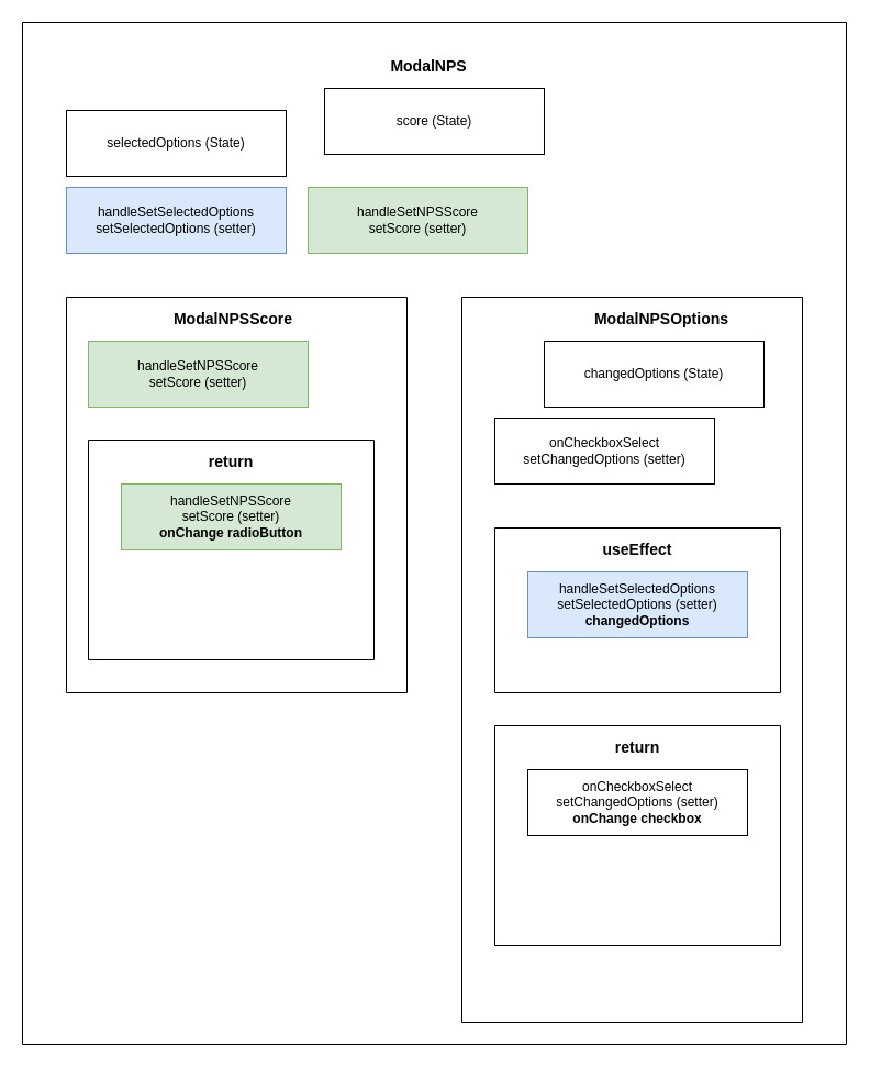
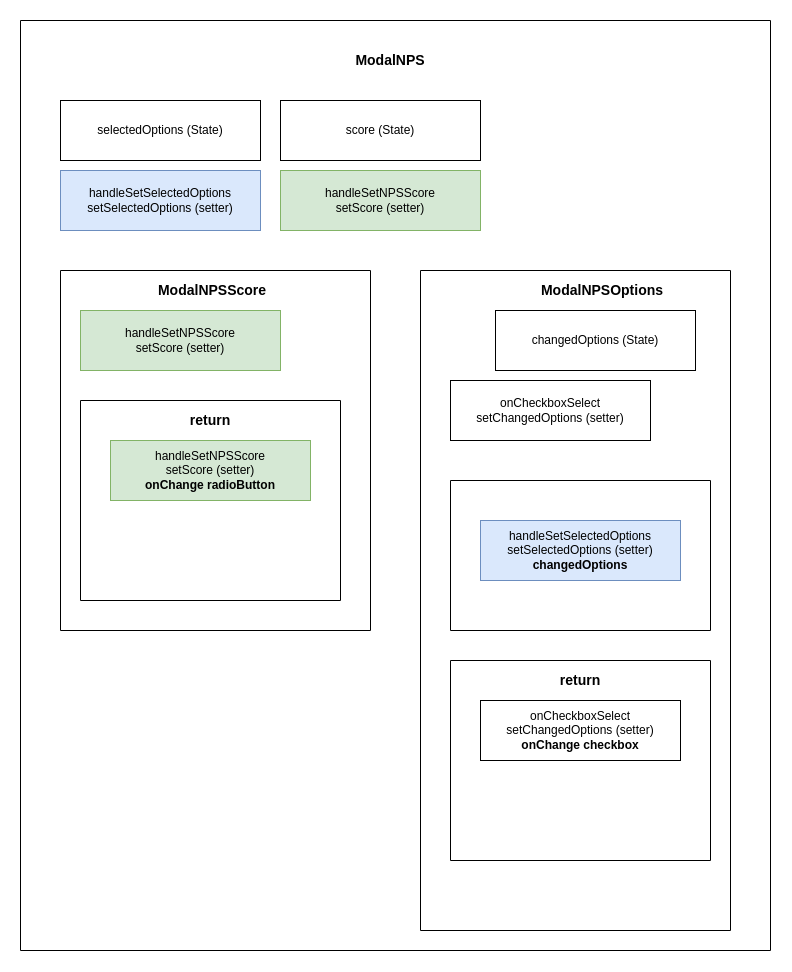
  <mxCell id="0" />
  <mxCell id="1" parent="0" />
  <mxCell id="2" value="" style="swimlane;startSize=0;" vertex="1" parent="1"><mxGeometry x="20" y="20" width="750" height="930" as="geometry" /></mxCell>
  <mxCell id="3" value="selectedOptions (State)" style="rounded=0;whiteSpace=wrap;html=1;" vertex="1" parent="2"><mxGeometry x="40" y="80" width="200" height="60" as="geometry" /></mxCell>
  <mxCell id="4" value="" style="swimlane;startSize=0;" vertex="1" parent="2"><mxGeometry x="40" y="250" width="310" height="360" as="geometry" /></mxCell>
  <mxCell id="5" value="ModalNPSScore" style="text;html=1;strokeColor=none;fillColor=none;align=center;verticalAlign=middle;whiteSpace=wrap;rounded=0;fontStyle=1;fontSize=14;" vertex="1" parent="4"><mxGeometry x="104" y="10" width="96" height="20" as="geometry" /></mxCell>
  <mxCell id="6" value="handleSetNPSScore&lt;br&gt;setScore (setter)" style="rounded=0;whiteSpace=wrap;html=1;fillColor=#d5e8d4;strokeColor=#82b366;" vertex="1" parent="4"><mxGeometry x="20" y="40" width="200" height="60" as="geometry" /></mxCell>
  <mxCell id="7" value="" style="swimlane;startSize=0;fontSize=14;" vertex="1" parent="4"><mxGeometry x="20" y="130" width="260" height="200" as="geometry" /></mxCell>
  <mxCell id="8" value="return" style="text;html=1;strokeColor=none;fillColor=none;align=center;verticalAlign=middle;whiteSpace=wrap;rounded=0;fontStyle=1;fontSize=14;" vertex="1" parent="7"><mxGeometry x="52" y="10" width="156" height="20" as="geometry" /></mxCell>
  <mxCell id="9" value="handleSetNPSScore&lt;br&gt;setScore (setter)&lt;br&gt;&lt;b&gt;onChange radioButton&lt;/b&gt;" style="rounded=0;whiteSpace=wrap;html=1;fillColor=#d5e8d4;strokeColor=#82b366;" vertex="1" parent="7"><mxGeometry x="30" y="40" width="200" height="60" as="geometry" /></mxCell>
  <mxCell id="10" value="handleSetSelectedOptions&lt;br&gt;setSelectedOptions (setter)" style="rounded=0;whiteSpace=wrap;html=1;fillColor=#dae8fc;strokeColor=#6c8ebf;" vertex="1" parent="2"><mxGeometry x="40" y="150" width="200" height="60" as="geometry" /></mxCell>
- <mxCell id="11" value="score (State)" style="rounded=0;whiteSpace=wrap;html=1;" vertex="1" parent="2"><mxGeometry x="275" y="60" width="200" height="60" as="geometry" /></mxCell>
+ <mxCell id="11" value="score (State)" style="rounded=0;whiteSpace=wrap;html=1;" vertex="1" parent="2"><mxGeometry x="260" y="80" width="200" height="60" as="geometry" /></mxCell>
  <mxCell id="12" value="handleSetNPSScore&lt;br&gt;setScore (setter)" style="rounded=0;whiteSpace=wrap;html=1;fillColor=#d5e8d4;strokeColor=#82b366;" vertex="1" parent="2"><mxGeometry x="260" y="150" width="200" height="60" as="geometry" /></mxCell>
  <mxCell id="13" value="ModalNPS" style="text;html=1;strokeColor=none;fillColor=none;align=center;verticalAlign=middle;whiteSpace=wrap;rounded=0;fontStyle=1;fontSize=14;" vertex="1" parent="2"><mxGeometry x="322" y="30" width="96" height="20" as="geometry" /></mxCell>
  <mxCell id="14" value="" style="swimlane;startSize=0;" vertex="1" parent="2"><mxGeometry x="400" y="250" width="310" height="660" as="geometry" /></mxCell>
  <mxCell id="15" value="ModalNPSOptions" style="text;html=1;strokeColor=none;fillColor=none;align=center;verticalAlign=middle;whiteSpace=wrap;rounded=0;fontStyle=1;fontSize=14;" vertex="1" parent="14"><mxGeometry x="104" y="10" width="156" height="20" as="geometry" /></mxCell>
  <mxCell id="16" value="changedOptions (State)" style="rounded=0;whiteSpace=wrap;html=1;" vertex="1" parent="14"><mxGeometry x="75" y="40" width="200" height="60" as="geometry" /></mxCell>
  <mxCell id="17" value="onCheckboxSelect&lt;br&gt;setChangedOptions (setter)" style="rounded=0;whiteSpace=wrap;html=1;" vertex="1" parent="14"><mxGeometry x="30" y="110" width="200" height="60" as="geometry" /></mxCell>
  <mxCell id="18" value="" style="swimlane;startSize=0;fontSize=14;" vertex="1" parent="14"><mxGeometry x="30" y="210" width="260" height="150" as="geometry" /></mxCell>
- <mxCell id="19" value="useEffect" style="text;html=1;strokeColor=none;fillColor=none;align=center;verticalAlign=middle;whiteSpace=wrap;rounded=0;fontStyle=1;fontSize=14;" vertex="1" parent="18"><mxGeometry x="52" y="10" width="156" height="20" as="geometry" /></mxCell>
  <mxCell id="20" value="handleSetSelectedOptions&lt;br&gt;setSelectedOptions (setter)&lt;br&gt;&lt;b&gt;changedOptions&lt;/b&gt;" style="rounded=0;whiteSpace=wrap;html=1;fillColor=#dae8fc;strokeColor=#6c8ebf;" vertex="1" parent="18"><mxGeometry x="30" y="40" width="200" height="60" as="geometry" /></mxCell>
  <mxCell id="21" value="" style="swimlane;startSize=0;fontSize=14;" vertex="1" parent="14"><mxGeometry x="30" y="390" width="260" height="200" as="geometry" /></mxCell>
  <mxCell id="22" value="return" style="text;html=1;strokeColor=none;fillColor=none;align=center;verticalAlign=middle;whiteSpace=wrap;rounded=0;fontStyle=1;fontSize=14;" vertex="1" parent="21"><mxGeometry x="52" y="10" width="156" height="20" as="geometry" /></mxCell>
  <mxCell id="23" value="onCheckboxSelect&lt;br&gt;setChangedOptions (setter)&lt;br&gt;&lt;b&gt;onChange checkbox&lt;/b&gt;" style="rounded=0;whiteSpace=wrap;html=1;" vertex="1" parent="21"><mxGeometry x="30" y="40" width="200" height="60" as="geometry" /></mxCell>
